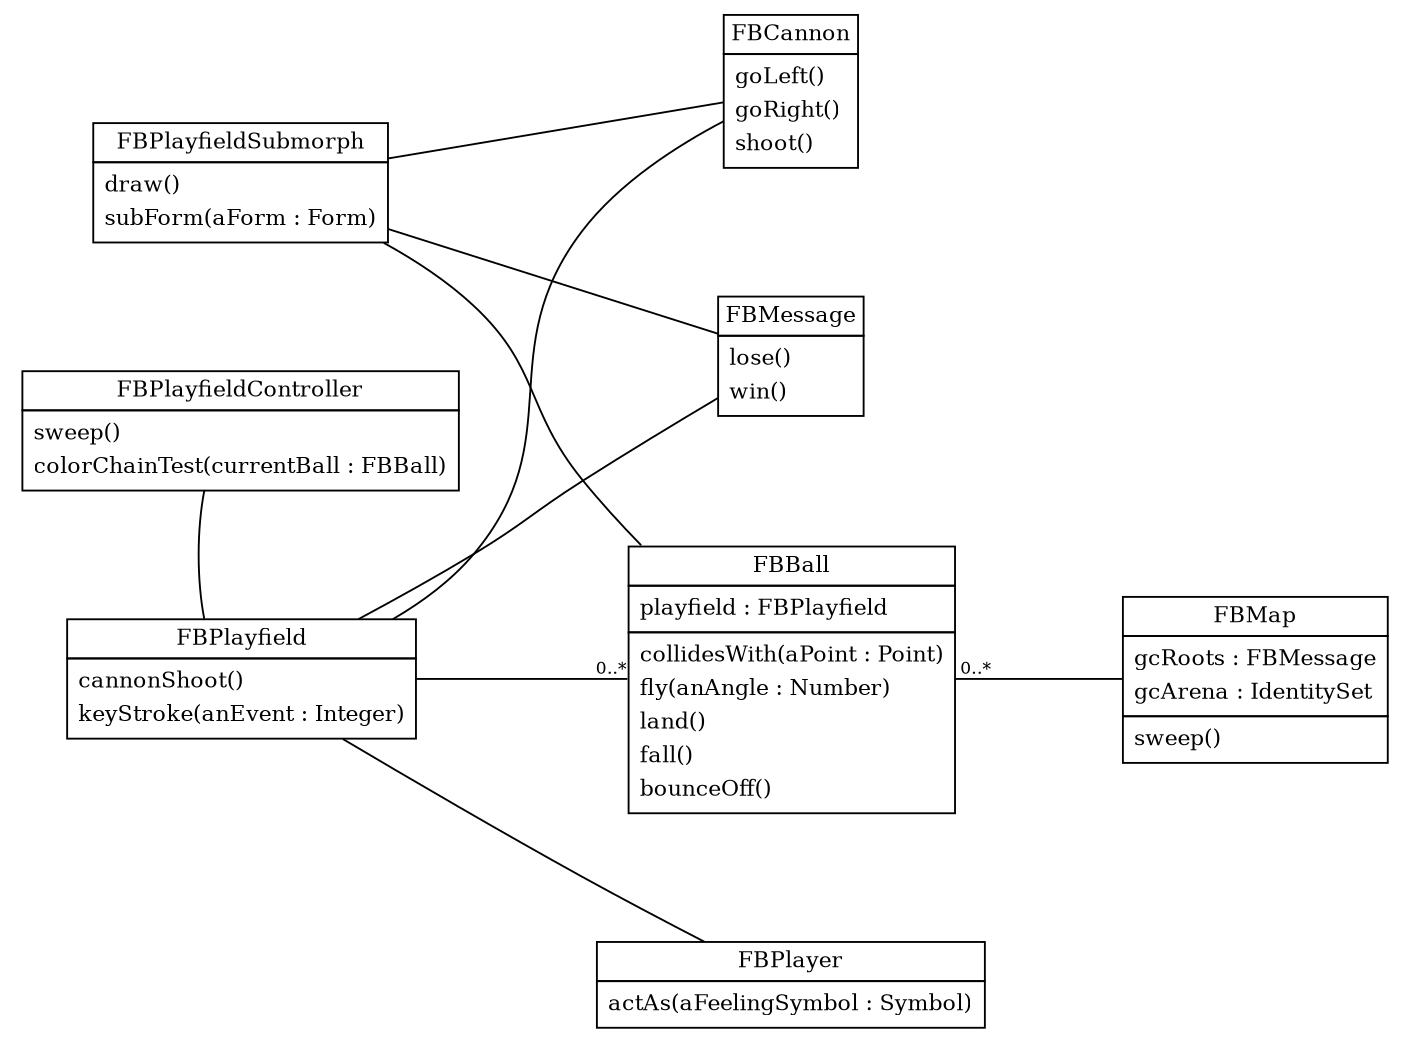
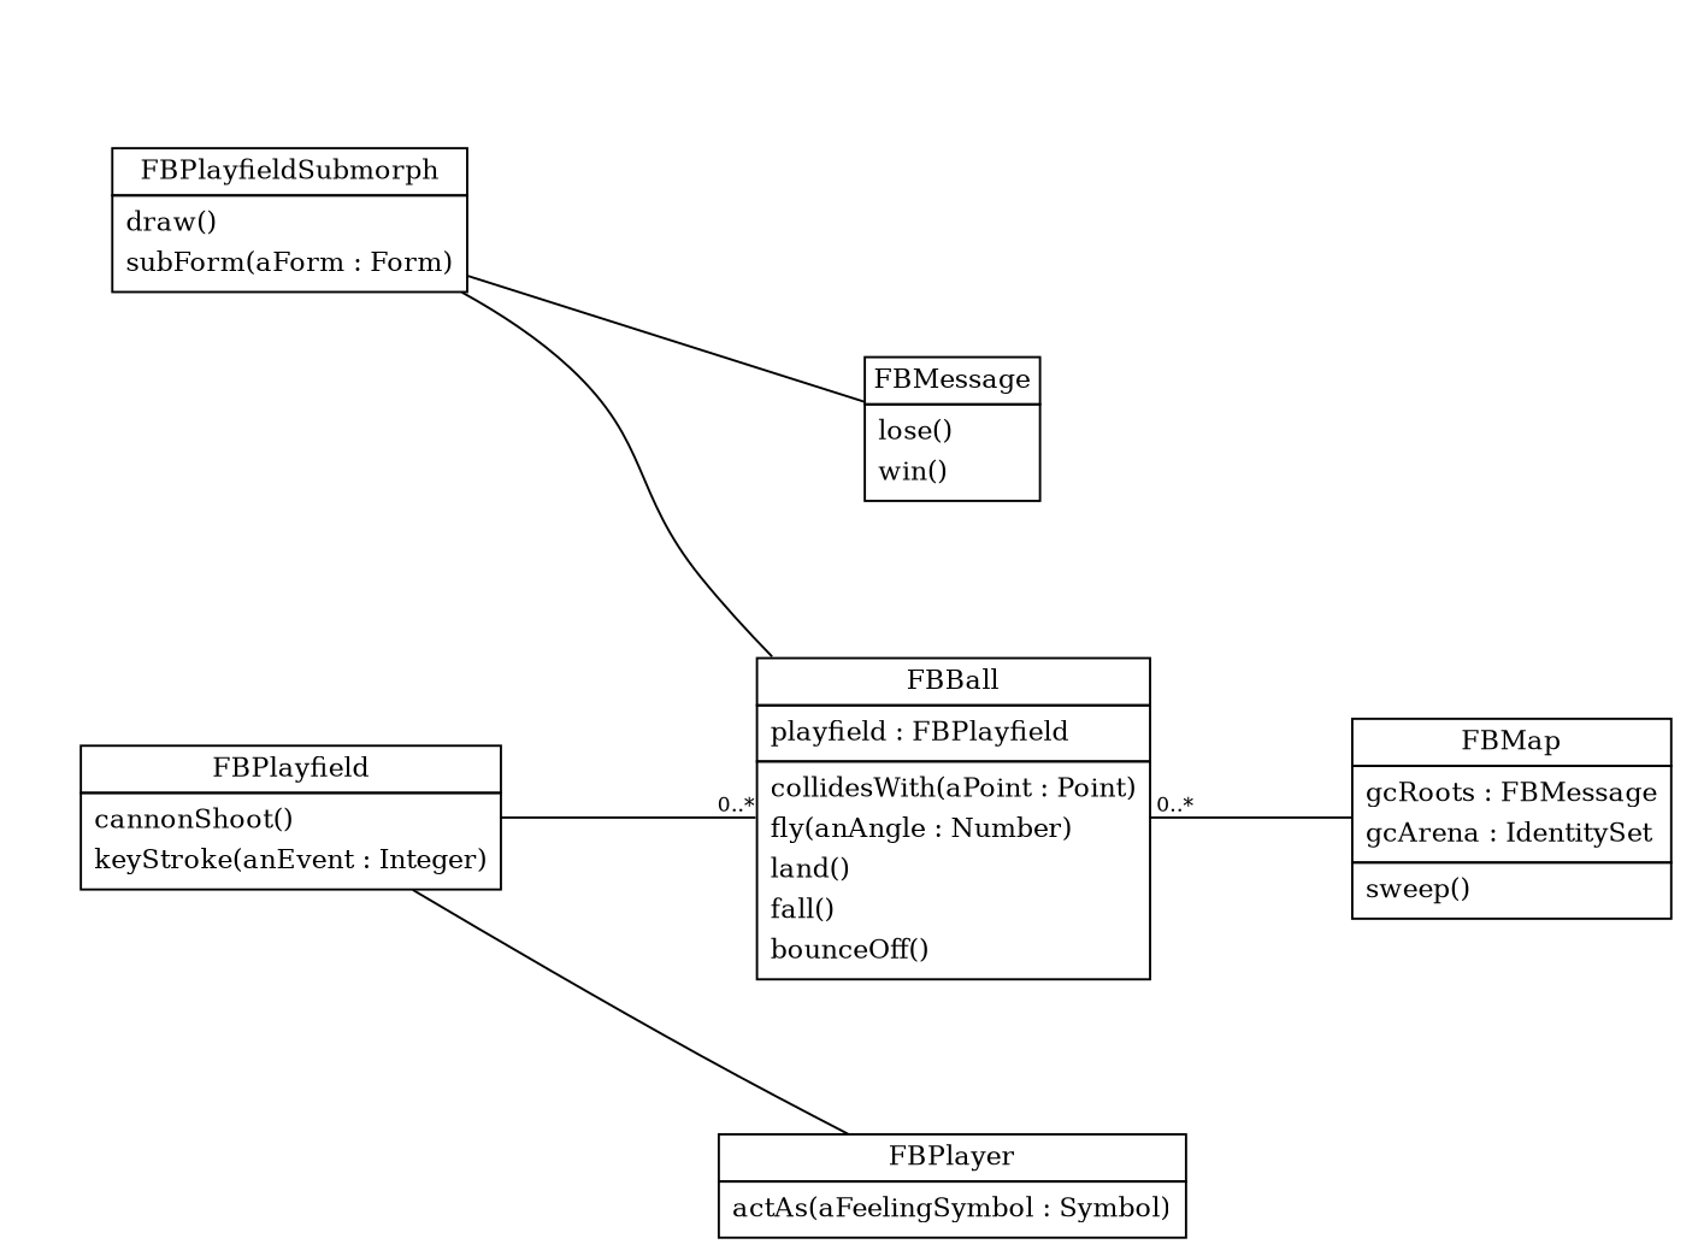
  graph {
    nodesep=0.85
    nojustify=true
    rankdir=LR
    ranksep=0.8
    node [fontsize=12 shape=plaintext]
    edge [arrowhead=opennone arrowtail=diamondnone constraint=true fontsize=9 headport=port labeldistance=1.7 style=solid tailport=port]
    n1 [label=<         <TABLE border="0" cellspacing="0" cellpadding="0" cellborder="0" port="port">         <TR><TD><TABLE border="1" cellborder="0" CELLPADDING="3" CELLSPACING="0" ALIGN="LEFT"><TR><TD>FBPlayfield</TD></TR></TABLE></TD></TR><TR><TD><TABLE border="1" cellborder="0" CELLPADDING="0" CELLSPACING="5" ALIGN="LEFT"><TR><TD align="left">cannonShoot()</TD></TR><TR><TD align="left">keyStroke(anEvent : Integer)</TD></TR></TABLE></TD></TR></TABLE>>]
-   n2 [label=<         <TABLE border="0" cellspacing="0" cellpadding="0" cellborder="0" port="port">         <TR><TD><TABLE border="1" cellborder="0" CELLPADDING="3" CELLSPACING="0" ALIGN="LEFT"><TR><TD>FBCannon</TD></TR></TABLE></TD></TR><TR><TD><TABLE border="1" cellborder="0" CELLPADDING="0" CELLSPACING="5" ALIGN="LEFT"><TR><TD align="left">goLeft()</TD></TR><TR><TD align="left">goRight()</TD></TR><TR><TD align="left">shoot()</TD></TR></TABLE></TD></TR></TABLE>>]
    n3 [label=<         <TABLE border="0" cellspacing="0" cellpadding="0" cellborder="0" port="port">         <TR><TD><TABLE border="1" cellborder="0" CELLPADDING="3" CELLSPACING="0" ALIGN="LEFT"><TR><TD>FBMessage</TD></TR></TABLE></TD></TR><TR><TD><TABLE border="1" cellborder="0" CELLPADDING="0" CELLSPACING="5" ALIGN="LEFT"><TR><TD align="left">lose()</TD></TR><TR><TD align="left">win()</TD></TR></TABLE></TD></TR></TABLE>>]
    n4 [label=<         <TABLE border="0" cellspacing="0" cellpadding="0" cellborder="0" port="port">         <TR><TD><TABLE border="1" cellborder="0" CELLPADDING="3" CELLSPACING="0" ALIGN="LEFT"><TR><TD>FBPlayer</TD></TR></TABLE></TD></TR><TR><TD><TABLE border="1" cellborder="0" CELLPADDING="0" CELLSPACING="5" ALIGN="LEFT"><TR><TD align="left">actAs(aFeelingSymbol : Symbol)</TD></TR></TABLE></TD></TR></TABLE>>]
    n5 [label=<         <TABLE border="0" cellspacing="0" cellpadding="0" cellborder="0" port="port">         <TR><TD><TABLE border="1" cellborder="0" CELLPADDING="3" CELLSPACING="0" ALIGN="LEFT"><TR><TD>FBBall</TD></TR></TABLE></TD></TR><TR><TD><TABLE border="1" cellborder="0" CELLPADDING="0" CELLSPACING="5" ALIGN="LEFT"><TR><TD align="left">playfield : FBPlayfield</TD></TR></TABLE></TD></TR><TR><TD><TABLE border="1" cellborder="0" CELLPADDING="0" CELLSPACING="5" ALIGN="LEFT"><TR><TD align="left">collidesWith(aPoint : Point)</TD></TR><TR><TD align="left">fly(anAngle : Number)</TD></TR><TR><TD align="left">land()</TD></TR><TR><TD align="left">fall()</TD></TR><TR><TD align="left">bounceOff()</TD></TR></TABLE></TD></TR></TABLE>>]
    n6 [label=<         <TABLE border="0" cellspacing="0" cellpadding="0" cellborder="0" port="port">         <TR><TD><TABLE border="1" cellborder="0" CELLPADDING="3" CELLSPACING="0" ALIGN="LEFT"><TR><TD>FBMap</TD></TR></TABLE></TD></TR><TR><TD><TABLE border="1" cellborder="0" CELLPADDING="0" CELLSPACING="5" ALIGN="LEFT"><TR><TD align="left">gcRoots : FBMessage</TD></TR><TR><TD align="left">gcArena : IdentitySet</TD></TR></TABLE></TD></TR><TR><TD><TABLE border="1" cellborder="0" CELLPADDING="0" CELLSPACING="5" ALIGN="LEFT"><TR><TD align="left">sweep()</TD></TR></TABLE></TD></TR></TABLE>>]
    n7 [label=<         <TABLE border="0" cellspacing="0" cellpadding="0" cellborder="0" port="port">         <TR><TD><TABLE border="1" cellborder="0" CELLPADDING="3" CELLSPACING="0" ALIGN="LEFT"><TR><TD>FBPlayfieldSubmorph</TD></TR></TABLE></TD></TR><TR><TD><TABLE border="1" cellborder="0" CELLPADDING="0" CELLSPACING="5" ALIGN="LEFT"><TR><TD align="left">draw()</TD></TR><TR><TD align="left">subForm(aForm : Form)</TD></TR></TABLE></TD></TR></TABLE>>]
-   n8 [label=<         <TABLE border="0" cellspacing="0" cellpadding="0" cellborder="0" port="port">         <TR><TD><TABLE border="1" cellborder="0" CELLPADDING="3" CELLSPACING="0" ALIGN="LEFT"><TR><TD>FBPlayfieldController</TD></TR></TABLE></TD></TR><TR><TD><TABLE border="1" cellborder="0" CELLPADDING="0" CELLSPACING="5" ALIGN="LEFT"><TR><TD align="left">sweep()</TD></TR><TR><TD align="left">colorChainTest(currentBall : FBBall)</TD></TR></TABLE></TD></TR></TABLE>>]
-   n1 -- n2
-   n1 -- n3
    n1 -- n4
    n1 -- n5 [arrowhead=nonenone headlabel=" 0..*"]
    n5 -- n6 [arrowtail=nonenone taillabel=" 0..*"]
-   n7 -- n2 [arrowhead=none arrowtail=empty style=none labeldistance=""]
    n7 -- n3 [arrowhead=none arrowtail=empty style=none labeldistance=""]
    n7 -- n5 [arrowhead=none arrowtail=empty style=none labeldistance=""]
-   n8 -- n1 [arrowhead=nonenone arrowtail=nonenone constraint=false]
  }
